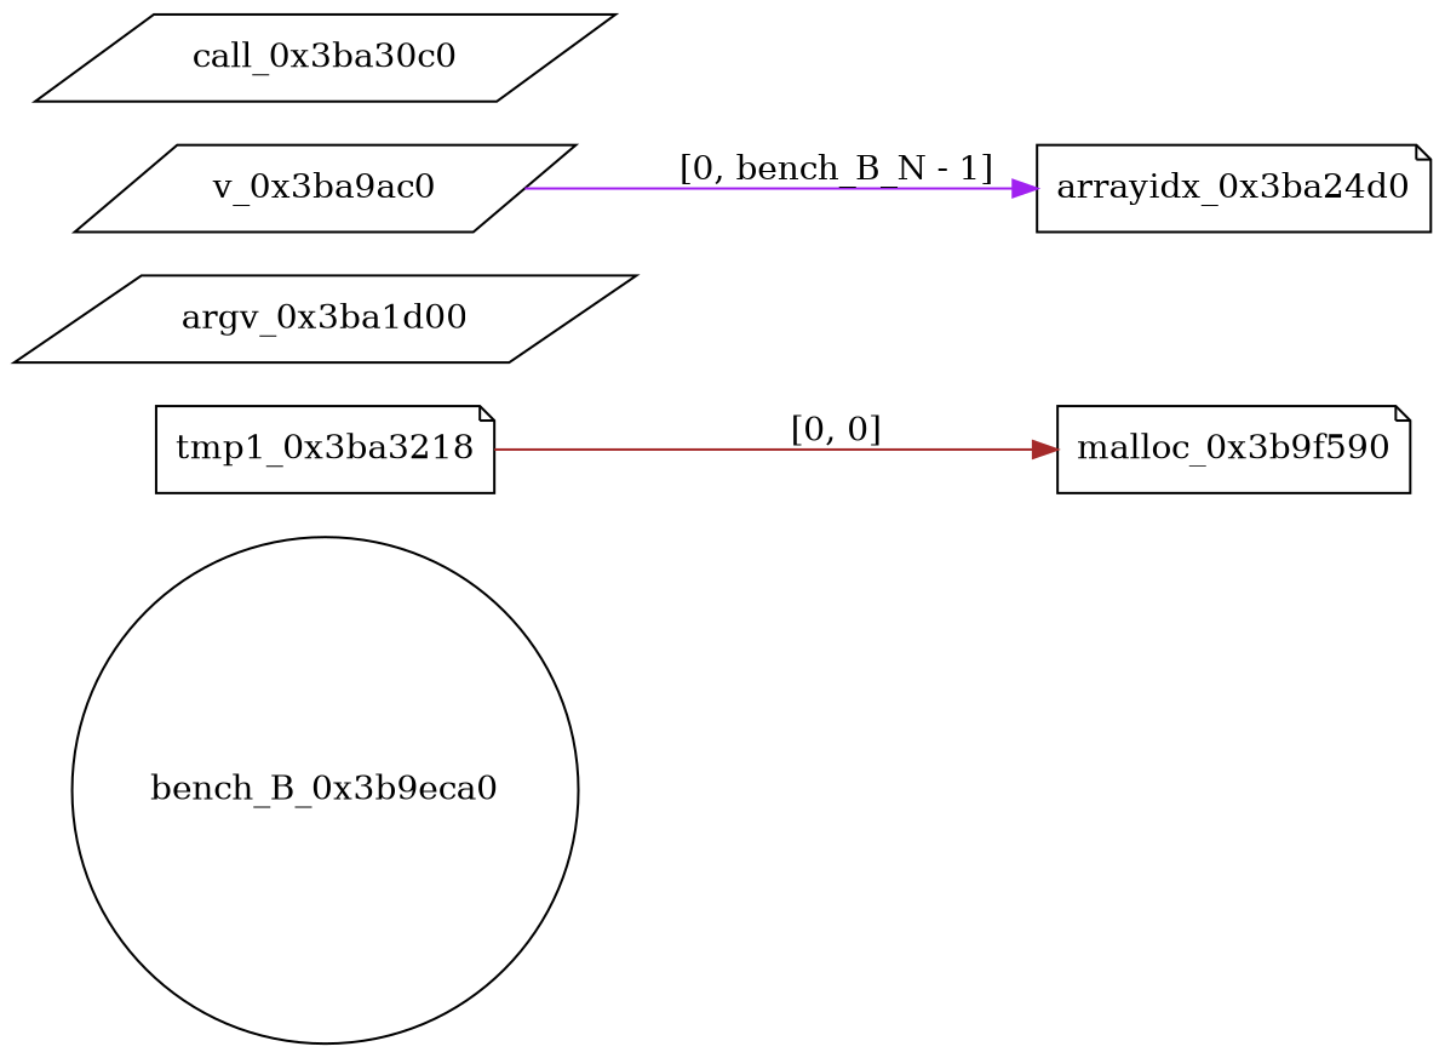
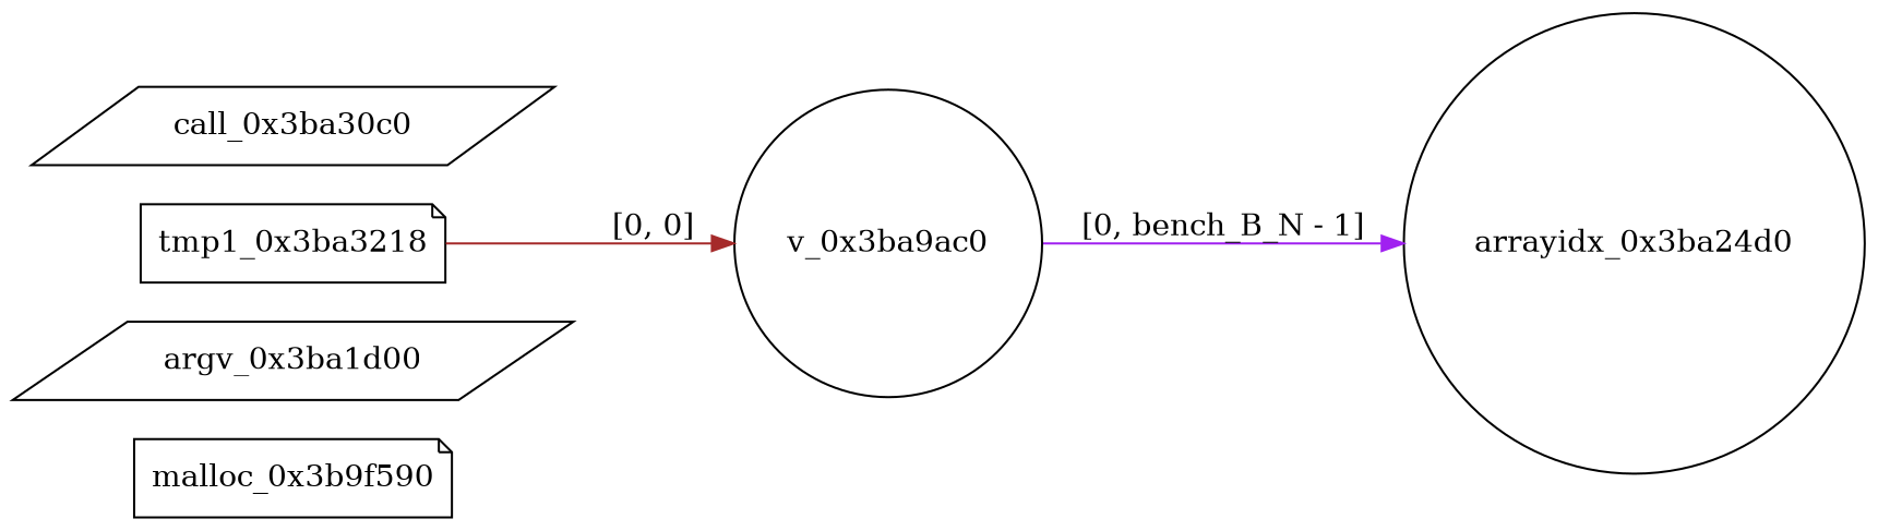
  digraph {
    rankdir=LR
    node [shape=circle]
-   bench_B_0x3b9eca0
    malloc_0x3b9f590 [shape=note]
    argv_0x3ba1d00 [shape=parallelogram]
-   v_0x3ba9ac0 [shape=parallelogram]
-   arrayidx_0x3ba24d0 [shape=note]
+   v_0x3ba9ac0
+   arrayidx_0x3ba24d0
    call_0x3ba30c0 [shape=parallelogram]
    tmp1_0x3ba3218 [shape=note]
    v_0x3ba9ac0 -> arrayidx_0x3ba24d0 [color=purple label="[0, bench_B_N - 1]"]
-   tmp1_0x3ba3218 -> malloc_0x3b9f590 [color=brown label="[0, 0]"]
+   tmp1_0x3ba3218 -> v_0x3ba9ac0 [color=brown label="[0, 0]"]
  }
